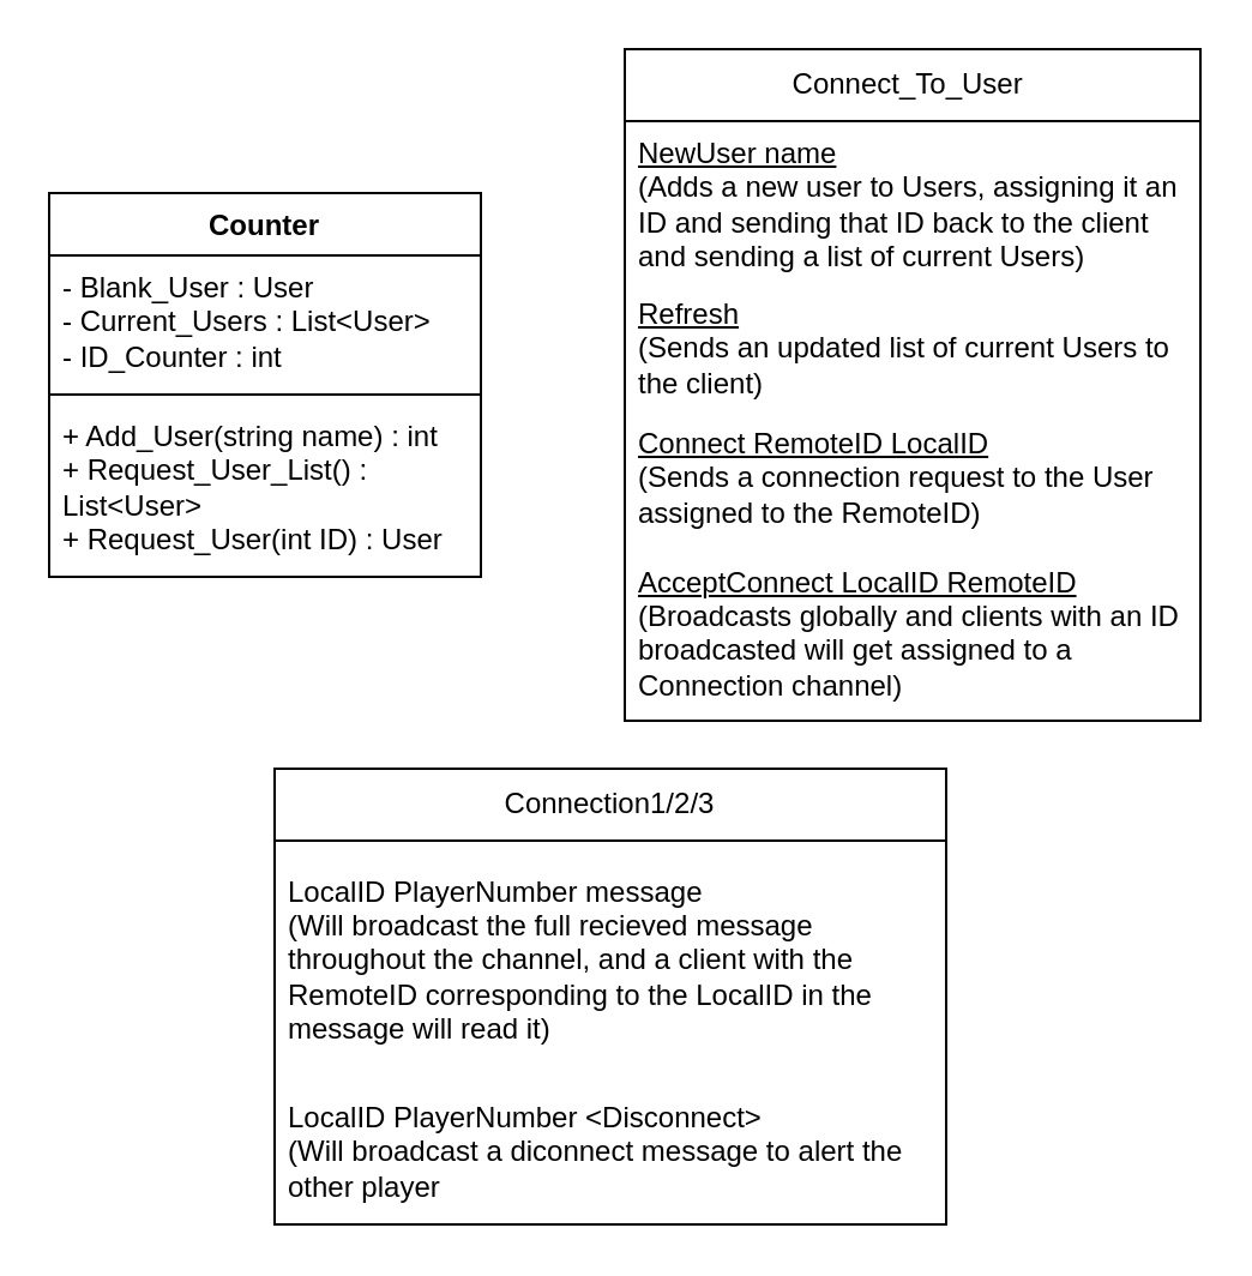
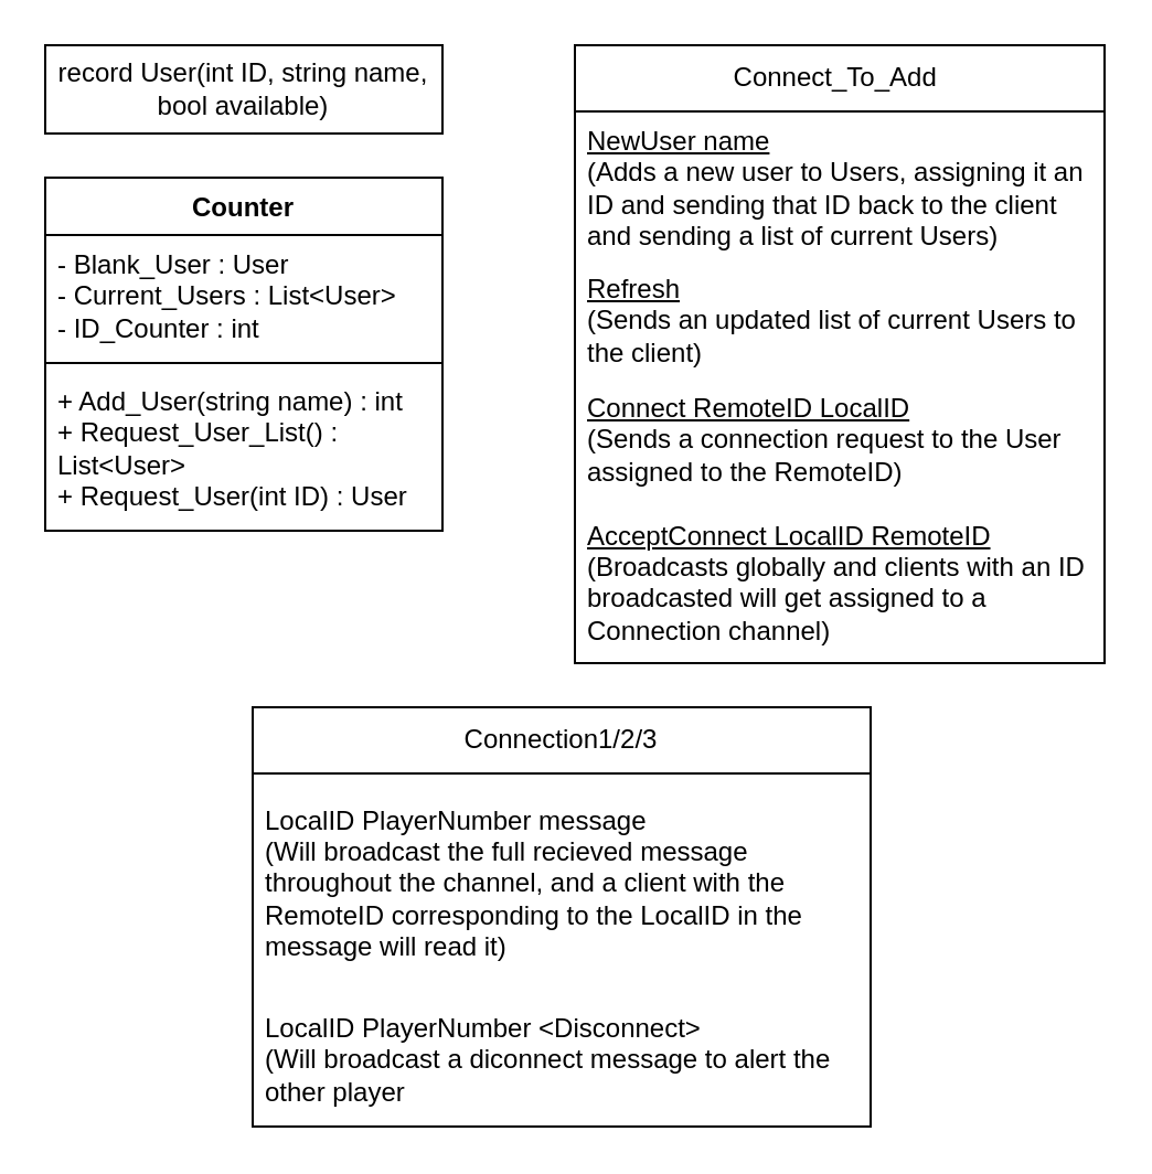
  <mxCell id="0" />
  <mxCell id="1" parent="0" />
- <mxCell id="2" value="Connect_To_User&amp;nbsp;" style="swimlane;fontStyle=0;childLayout=stackLayout;horizontal=1;startSize=30;horizontalStack=0;resizeParent=1;resizeParentMax=0;resizeLast=0;collapsible=1;marginBottom=0;whiteSpace=wrap;html=1;" vertex="1" parent="1"><mxGeometry x="260" y="20" width="240" height="280" as="geometry" /></mxCell>
+ <mxCell id="2" value="Connect_To_Add&amp;nbsp;" style="swimlane;fontStyle=0;childLayout=stackLayout;horizontal=1;startSize=30;horizontalStack=0;resizeParent=1;resizeParentMax=0;resizeLast=0;collapsible=1;marginBottom=0;whiteSpace=wrap;html=1;" vertex="1" parent="1"><mxGeometry x="260" y="20" width="240" height="280" as="geometry" /></mxCell>
  <mxCell id="3" value="&lt;u&gt;NewUser name&lt;/u&gt;&lt;br&gt;(Adds a new user to Users, assigning it an ID and sending that ID back to the client and sending a list of current Users)" style="text;strokeColor=none;fillColor=none;align=left;verticalAlign=middle;spacingLeft=4;spacingRight=4;overflow=hidden;points=[[0,0.5],[1,0.5]];portConstraint=eastwest;rotatable=0;whiteSpace=wrap;html=1;" vertex="1" parent="2"><mxGeometry y="30" width="240" height="70" as="geometry" /></mxCell>
  <mxCell id="4" value="&lt;u&gt;Refresh&lt;/u&gt;&lt;br&gt;(Sends an updated list of current Users to the client)" style="text;strokeColor=none;fillColor=none;align=left;verticalAlign=middle;spacingLeft=4;spacingRight=4;overflow=hidden;points=[[0,0.5],[1,0.5]];portConstraint=eastwest;rotatable=0;whiteSpace=wrap;html=1;" vertex="1" parent="2"><mxGeometry y="100" width="240" height="50" as="geometry" /></mxCell>
  <mxCell id="5" value="&lt;u&gt;Connect RemoteID LocalID&lt;br&gt;&lt;/u&gt;(Sends a connection request to the User assigned to the RemoteID)&amp;nbsp;&lt;br&gt;&lt;br&gt;&lt;u&gt;AcceptConnect LocalID RemoteID&lt;br&gt;&lt;/u&gt;(Broadcasts globally and clients with an ID broadcasted will get assigned to a Connection channel)" style="text;strokeColor=none;fillColor=none;align=left;verticalAlign=middle;spacingLeft=4;spacingRight=4;overflow=hidden;points=[[0,0.5],[1,0.5]];portConstraint=eastwest;rotatable=0;whiteSpace=wrap;html=1;" vertex="1" parent="2"><mxGeometry y="150" width="240" height="130" as="geometry" /></mxCell>
  <mxCell id="6" value="Counter" style="swimlane;fontStyle=1;align=center;verticalAlign=top;childLayout=stackLayout;horizontal=1;startSize=26;horizontalStack=0;resizeParent=1;resizeParentMax=0;resizeLast=0;collapsible=1;marginBottom=0;whiteSpace=wrap;html=1;" vertex="1" parent="1"><mxGeometry x="20" y="80" width="180" height="160" as="geometry" /></mxCell>
  <mxCell id="7" value="- Blank_User : User&lt;br&gt;- Current_Users : List&amp;lt;User&amp;gt;&lt;br&gt;- ID_Counter : int" style="text;strokeColor=none;fillColor=none;align=left;verticalAlign=top;spacingLeft=4;spacingRight=4;overflow=hidden;rotatable=0;points=[[0,0.5],[1,0.5]];portConstraint=eastwest;whiteSpace=wrap;html=1;" vertex="1" parent="6"><mxGeometry y="26" width="180" height="54" as="geometry" /></mxCell>
  <mxCell id="8" value="" style="line;strokeWidth=1;fillColor=none;align=left;verticalAlign=middle;spacingTop=-1;spacingLeft=3;spacingRight=3;rotatable=0;labelPosition=right;points=[];portConstraint=eastwest;strokeColor=inherit;" vertex="1" parent="6"><mxGeometry y="80" width="180" height="8" as="geometry" /></mxCell>
  <mxCell id="9" value="+ Add_User(string name) : int&lt;br&gt;+ Request_User_List() : List&amp;lt;User&amp;gt;&lt;br&gt;+ Request_User(int ID) : User" style="text;strokeColor=none;fillColor=none;align=left;verticalAlign=top;spacingLeft=4;spacingRight=4;overflow=hidden;rotatable=0;points=[[0,0.5],[1,0.5]];portConstraint=eastwest;whiteSpace=wrap;html=1;" vertex="1" parent="6"><mxGeometry y="88" width="180" height="72" as="geometry" /></mxCell>
+ <mxCell id="10" value="record User(int ID, string name, bool available)" style="rounded=0;whiteSpace=wrap;html=1;" vertex="1" parent="1"><mxGeometry x="20" y="20" width="180" height="40" as="geometry" /></mxCell>
  <mxCell id="11" value="Connection1/2/3" style="swimlane;fontStyle=0;childLayout=stackLayout;horizontal=1;startSize=30;horizontalStack=0;resizeParent=1;resizeParentMax=0;resizeLast=0;collapsible=1;marginBottom=0;whiteSpace=wrap;html=1;" vertex="1" parent="1"><mxGeometry x="114" y="320" width="280" height="190" as="geometry" /></mxCell>
  <mxCell id="12" value="LocalID PlayerNumber message&lt;br&gt;(Will broadcast the full recieved message throughout the channel, and a client with the RemoteID corresponding to the LocalID in the message will read it)" style="text;strokeColor=none;fillColor=none;align=left;verticalAlign=middle;spacingLeft=4;spacingRight=4;overflow=hidden;points=[[0,0.5],[1,0.5]];portConstraint=eastwest;rotatable=0;whiteSpace=wrap;html=1;" vertex="1" parent="11"><mxGeometry y="30" width="280" height="100" as="geometry" /></mxCell>
  <mxCell id="13" value="LocalID PlayerNumber &amp;lt;Disconnect&amp;gt;&lt;br&gt;(Will broadcast a diconnect message to alert the other player" style="text;strokeColor=none;fillColor=none;align=left;verticalAlign=middle;spacingLeft=4;spacingRight=4;overflow=hidden;points=[[0,0.5],[1,0.5]];portConstraint=eastwest;rotatable=0;whiteSpace=wrap;html=1;" vertex="1" parent="11"><mxGeometry y="130" width="280" height="60" as="geometry" /></mxCell>
